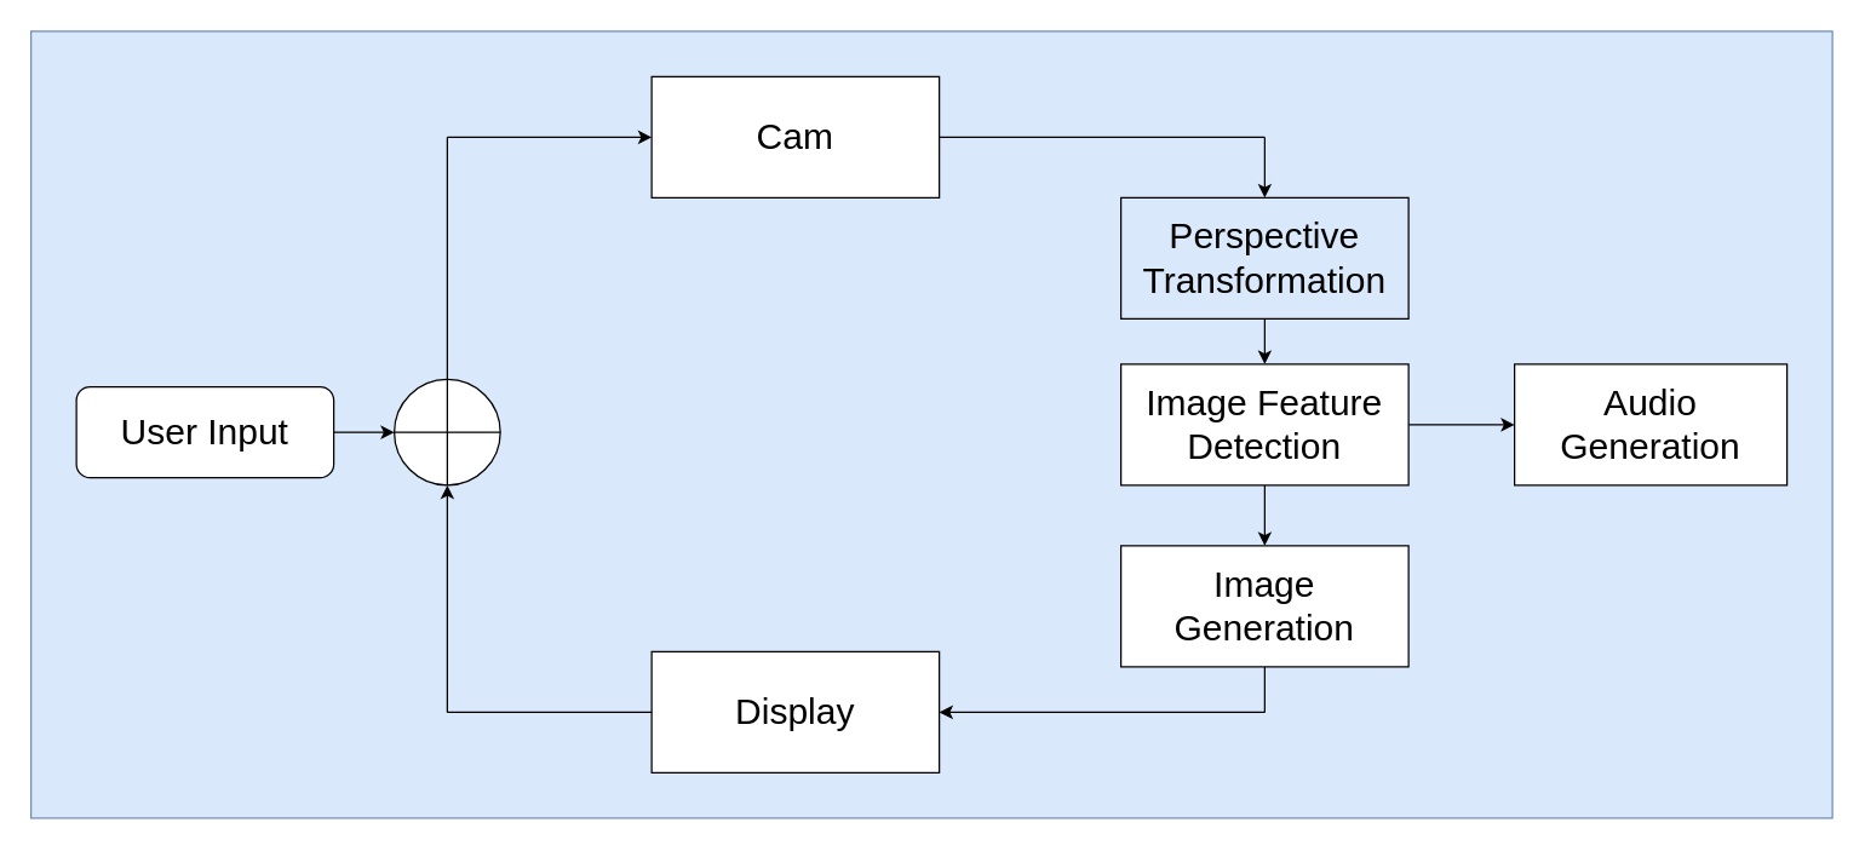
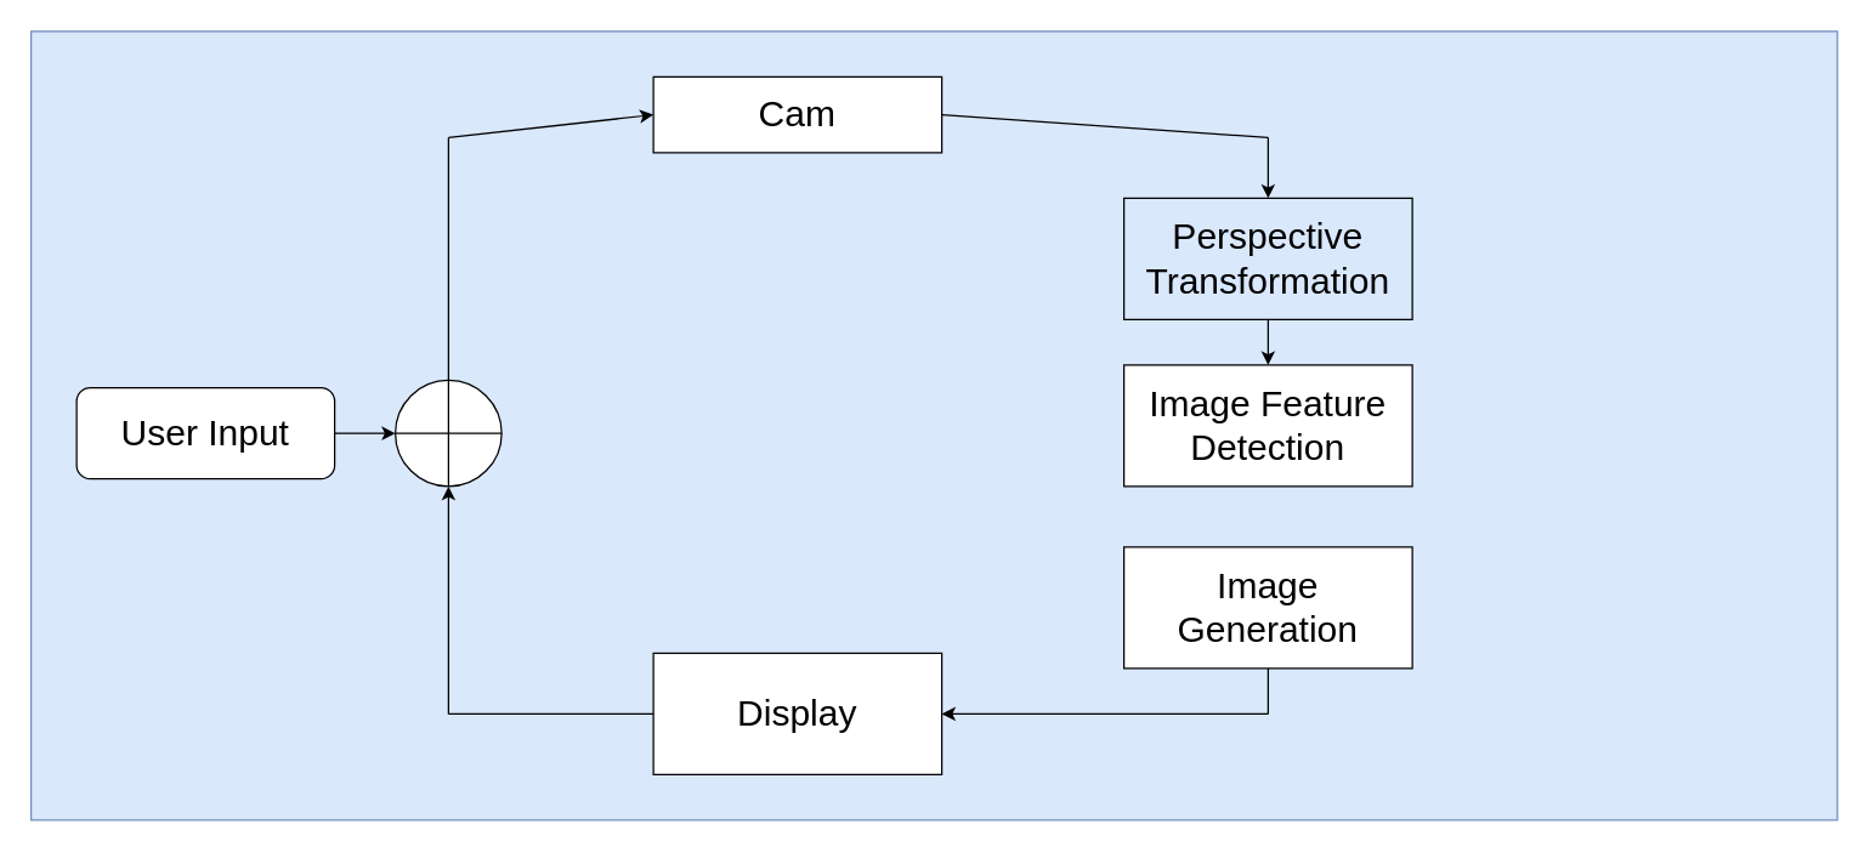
  <mxCell id="0" />
  <mxCell id="1" parent="0" />
  <mxCell id="2" value="" style="rounded=0;whiteSpace=wrap;html=1;fillColor=#dae8fc;strokeColor=#6c8ebf;" parent="1" vertex="1"><mxGeometry x="20" y="20" width="1190" height="520" as="geometry" /></mxCell>
- <mxCell id="3" value="&lt;font style=&quot;font-size: 24px&quot;&gt;Cam&lt;/font&gt;" style="rounded=0;whiteSpace=wrap;html=1;" parent="1" vertex="1"><mxGeometry x="430" y="50" width="190" height="80" as="geometry" /></mxCell>
+ <mxCell id="3" value="&lt;font style=&quot;font-size: 24px&quot;&gt;Cam&lt;/font&gt;" style="rounded=0;whiteSpace=wrap;html=1;" parent="1" vertex="1"><mxGeometry x="430" y="50" width="190" height="50" as="geometry" /></mxCell>
  <mxCell id="4" value="&lt;span style=&quot;font-size: 24px&quot;&gt;Image Generation&lt;/span&gt;" style="rounded=0;whiteSpace=wrap;html=1;" parent="1" vertex="1"><mxGeometry x="740" y="360" width="190" height="80" as="geometry" /></mxCell>
  <mxCell id="5" value="&lt;font style=&quot;font-size: 24px&quot;&gt;Display&lt;/font&gt;" style="rounded=0;whiteSpace=wrap;html=1;" parent="1" vertex="1"><mxGeometry x="430" y="430" width="190" height="80" as="geometry" /></mxCell>
  <mxCell id="6" value="&lt;font style=&quot;font-size: 24px&quot;&gt;Perspective Transformation&lt;/font&gt;" style="rounded=0;whiteSpace=wrap;html=1;fillColor=#dae8fc;" parent="1" vertex="1"><mxGeometry x="740" y="130" width="190" height="80" as="geometry" /></mxCell>
  <mxCell id="7" value="&lt;font style=&quot;font-size: 24px&quot;&gt;User Input&lt;/font&gt;" style="rounded=1;whiteSpace=wrap;html=1;" parent="1" vertex="1"><mxGeometry x="50" y="255" width="170" height="60" as="geometry" /></mxCell>
  <mxCell id="8" value="" style="endArrow=classic;html=1;entryX=0.5;entryY=0;entryDx=0;entryDy=0;" parent="1" target="6" edge="1"><mxGeometry width="50" height="50" relative="1" as="geometry"><mxPoint x="835" y="90" as="sourcePoint" /><mxPoint x="860" y="50" as="targetPoint" /></mxGeometry></mxCell>
  <mxCell id="9" value="" style="endArrow=none;html=1;exitX=1;exitY=0.5;exitDx=0;exitDy=0;" parent="1" source="3" edge="1"><mxGeometry width="50" height="50" relative="1" as="geometry"><mxPoint x="740" y="50" as="sourcePoint" /><mxPoint x="835" y="90" as="targetPoint" /></mxGeometry></mxCell>
- <mxCell id="10" value="" style="endArrow=classic;html=1;entryX=0.5;entryY=0;entryDx=0;entryDy=0;exitX=0.5;exitY=1;exitDx=0;exitDy=0;" parent="1" source="21" target="4" edge="1"><mxGeometry width="50" height="50" relative="1" as="geometry"><mxPoint x="835" y="241" as="sourcePoint" /><mxPoint x="830" y="330" as="targetPoint" /></mxGeometry></mxCell>
  <mxCell id="11" value="" style="endArrow=none;html=1;entryX=0.5;entryY=1;entryDx=0;entryDy=0;" parent="1" target="4" edge="1"><mxGeometry width="50" height="50" relative="1" as="geometry"><mxPoint x="835" y="470" as="sourcePoint" /><mxPoint x="895" y="500" as="targetPoint" /></mxGeometry></mxCell>
  <mxCell id="12" value="" style="endArrow=classic;html=1;entryX=1;entryY=0.5;entryDx=0;entryDy=0;" parent="1" target="5" edge="1"><mxGeometry width="50" height="50" relative="1" as="geometry"><mxPoint x="835" y="470" as="sourcePoint" /><mxPoint x="820" y="579" as="targetPoint" /></mxGeometry></mxCell>
  <mxCell id="13" value="" style="endArrow=classic;html=1;" parent="1" edge="1"><mxGeometry width="50" height="50" relative="1" as="geometry"><mxPoint x="295" y="470" as="sourcePoint" /><mxPoint x="295" y="320" as="targetPoint" /></mxGeometry></mxCell>
  <mxCell id="14" value="" style="endArrow=none;html=1;entryX=0;entryY=0.5;entryDx=0;entryDy=0;" parent="1" target="5" edge="1"><mxGeometry width="50" height="50" relative="1" as="geometry"><mxPoint x="295" y="470" as="sourcePoint" /><mxPoint x="565" y="380" as="targetPoint" /></mxGeometry></mxCell>
  <mxCell id="15" value="" style="endArrow=none;html=1;exitX=0.5;exitY=0;exitDx=0;exitDy=0;exitPerimeter=0;" parent="1" source="17" edge="1"><mxGeometry width="50" height="50" relative="1" as="geometry"><mxPoint x="295" y="240" as="sourcePoint" /><mxPoint x="295" y="90" as="targetPoint" /></mxGeometry></mxCell>
  <mxCell id="16" value="" style="endArrow=classic;html=1;entryX=0;entryY=0.5;entryDx=0;entryDy=0;" parent="1" target="3" edge="1"><mxGeometry width="50" height="50" relative="1" as="geometry"><mxPoint x="295" y="90" as="sourcePoint" /><mxPoint x="500" y="180" as="targetPoint" /></mxGeometry></mxCell>
  <mxCell id="17" value="" style="verticalLabelPosition=bottom;verticalAlign=top;html=1;shape=mxgraph.flowchart.summing_function;" parent="1" vertex="1"><mxGeometry x="260" y="250" width="70" height="70" as="geometry" /></mxCell>
  <mxCell id="18" value="" style="endArrow=classic;html=1;entryX=0;entryY=0.5;entryDx=0;entryDy=0;entryPerimeter=0;exitX=1;exitY=0.5;exitDx=0;exitDy=0;" parent="1" source="7" target="17" edge="1"><mxGeometry width="50" height="50" relative="1" as="geometry"><mxPoint x="230" y="490" as="sourcePoint" /><mxPoint x="230" y="340" as="targetPoint" /></mxGeometry></mxCell>
- <mxCell id="19" value="&lt;font style=&quot;font-size: 24px&quot;&gt;Audio Generation&lt;/font&gt;" style="rounded=0;whiteSpace=wrap;html=1;" parent="1" vertex="1"><mxGeometry x="1000" y="240" width="180" height="80" as="geometry" /></mxCell>
- <mxCell id="20" value="" style="endArrow=classic;html=1;exitX=1;exitY=0.5;exitDx=0;exitDy=0;entryX=0;entryY=0.5;entryDx=0;entryDy=0;" parent="1" source="21" target="19" edge="1"><mxGeometry width="50" height="50" relative="1" as="geometry"><mxPoint x="950" y="340" as="sourcePoint" /><mxPoint x="1000" y="290" as="targetPoint" /></mxGeometry></mxCell>
  <mxCell id="21" value="&lt;font style=&quot;font-size: 24px&quot;&gt;Image Feature Detection&lt;/font&gt;" style="rounded=0;whiteSpace=wrap;html=1;" parent="1" vertex="1"><mxGeometry x="740" y="240" width="190" height="80" as="geometry" /></mxCell>
  <mxCell id="22" value="" style="endArrow=classic;html=1;entryX=0.5;entryY=0;entryDx=0;entryDy=0;exitX=0.5;exitY=1;exitDx=0;exitDy=0;" parent="1" source="6" target="21" edge="1"><mxGeometry width="50" height="50" relative="1" as="geometry"><mxPoint x="680" y="240" as="sourcePoint" /><mxPoint x="680" y="280" as="targetPoint" /></mxGeometry></mxCell>
